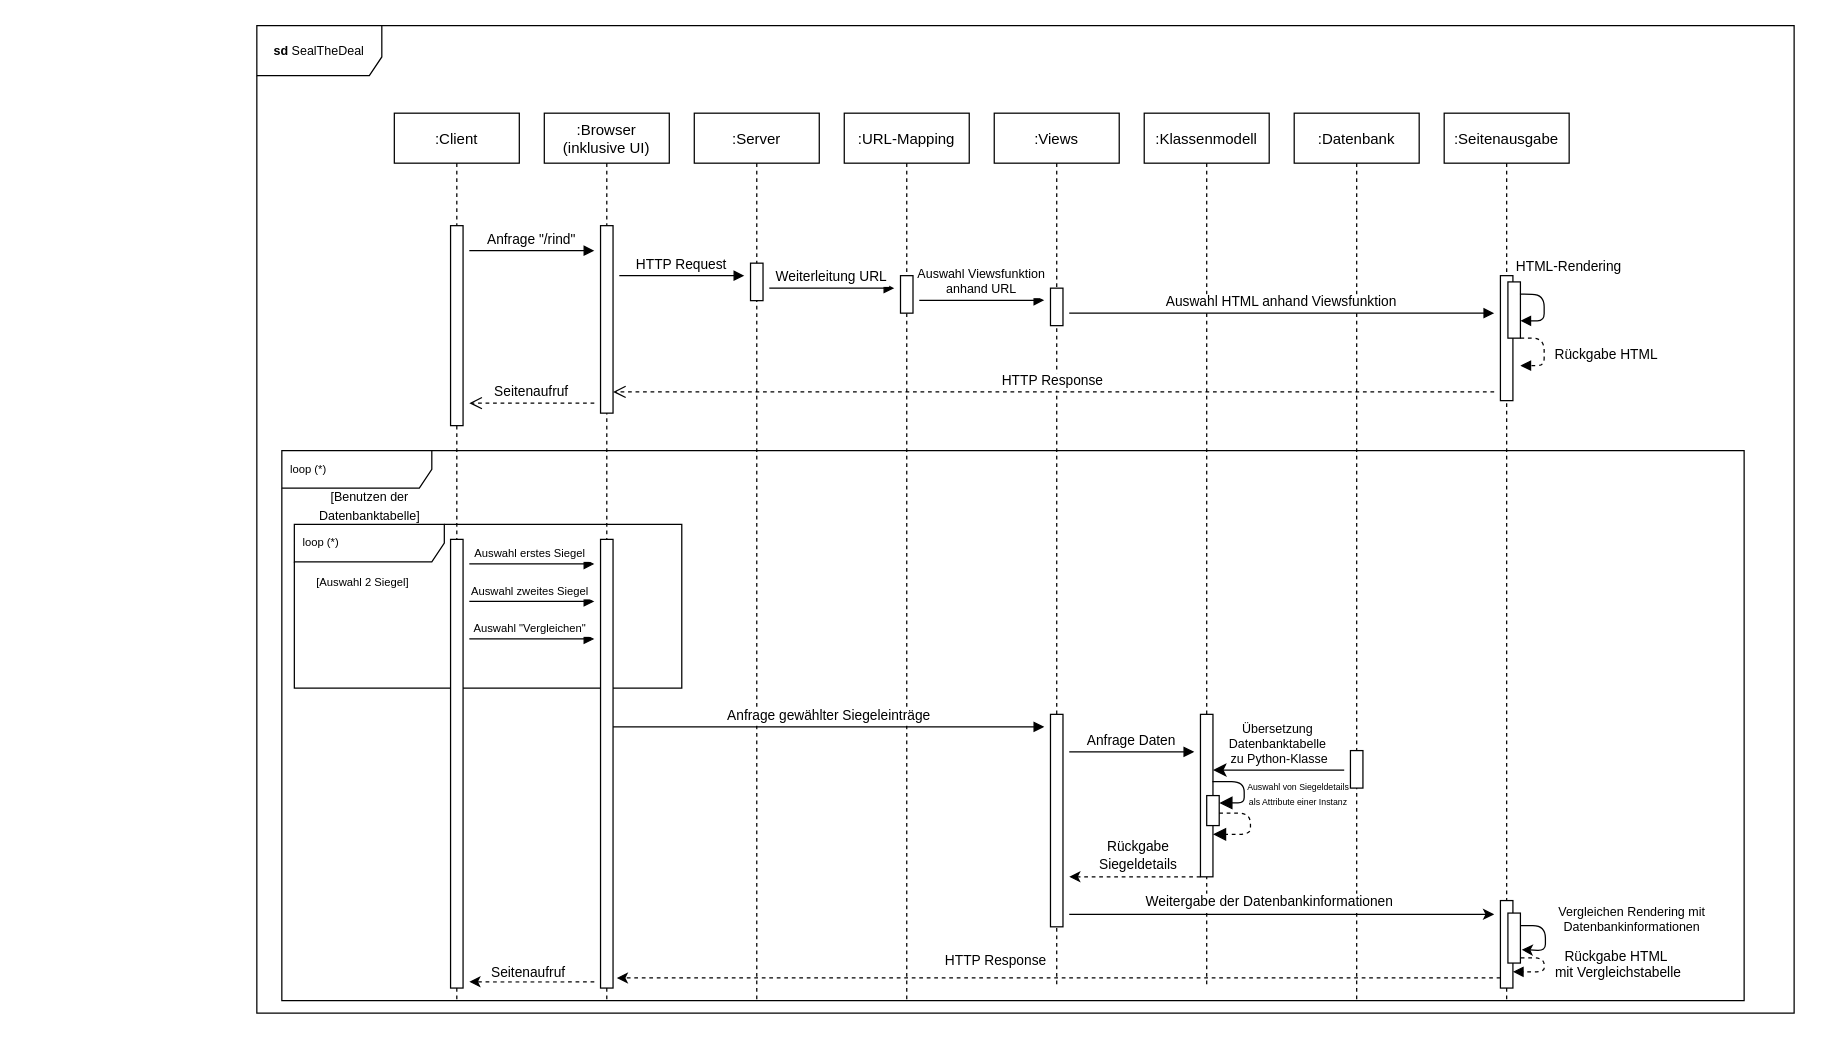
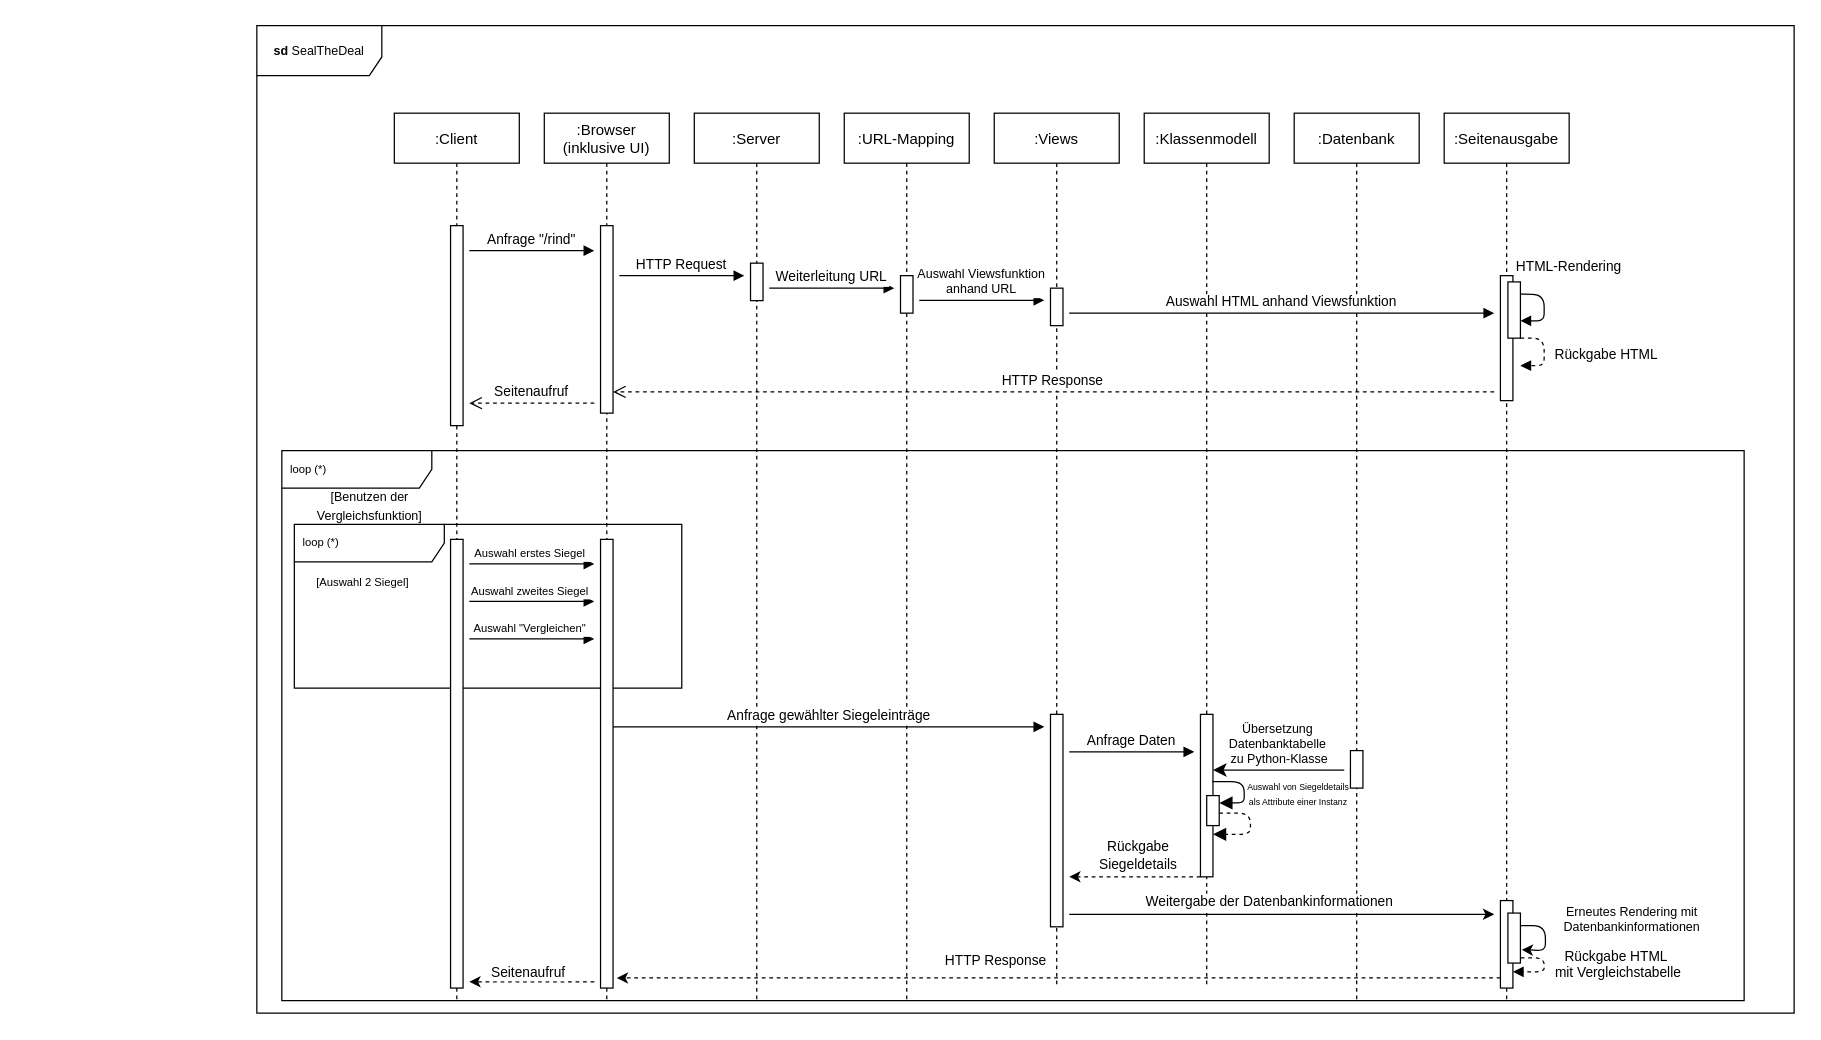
  <mxCell id="0" />
  <mxCell id="1" parent="0" />
  <mxCell id="2" value="&lt;font style=&quot;font-size: 10px&quot;&gt;&lt;b&gt;sd &lt;/b&gt;SealTheDeal&lt;/font&gt;" style="shape=umlFrame;whiteSpace=wrap;html=1;width=100;height=40;" parent="1" vertex="1"><mxGeometry x="205" y="20" width="1230" height="790" as="geometry" /></mxCell>
  <mxCell id="3" value="loop (*)" style="shape=umlFrame;whiteSpace=wrap;html=1;width=120;height=30;boundedLbl=1;verticalAlign=middle;align=left;spacingLeft=5;fontSize=9;" parent="1" vertex="1"><mxGeometry x="235" y="419" width="310" height="131" as="geometry" /></mxCell>
  <mxCell id="4" value="return" style="verticalAlign=bottom;endArrow=open;dashed=1;endSize=8;exitX=0;exitY=0.95;shadow=0;strokeWidth=1;" parent="1" edge="1"><mxGeometry relative="1" as="geometry"><mxPoint x="20" y="322" as="targetPoint" /></mxGeometry></mxCell>
  <mxCell id="5" value="dispatch" style="verticalAlign=bottom;endArrow=block;entryX=0;entryY=0;shadow=0;strokeWidth=1;" parent="1" edge="1"><mxGeometry relative="1" as="geometry"><mxPoint x="20" y="170" as="sourcePoint" /></mxGeometry></mxCell>
  <mxCell id="6" value=":Browser &#10;(inklusive UI)" style="shape=umlLifeline;perimeter=lifelinePerimeter;container=1;collapsible=0;recursiveResize=0;rounded=0;shadow=0;strokeWidth=1;" parent="1" vertex="1"><mxGeometry x="435" y="90" width="100" height="710" as="geometry" /></mxCell>
  <mxCell id="7" value="" style="points=[];perimeter=orthogonalPerimeter;rounded=0;shadow=0;strokeWidth=1;" parent="6" vertex="1"><mxGeometry x="45" y="90" width="10" height="150" as="geometry" /></mxCell>
  <mxCell id="8" value="Auswahl erstes Siegel " style="verticalAlign=bottom;endArrow=block;shadow=0;strokeWidth=1;fontSize=9;" parent="6" edge="1"><mxGeometry relative="1" as="geometry"><mxPoint x="-60" y="360.7" as="sourcePoint" /><mxPoint x="40" y="360.7" as="targetPoint" /></mxGeometry></mxCell>
  <mxCell id="9" value="Auswahl &quot;Vergleichen&quot; " style="verticalAlign=bottom;endArrow=block;shadow=0;strokeWidth=1;fontSize=9;" parent="6" edge="1"><mxGeometry relative="1" as="geometry"><mxPoint x="-60" y="420.7" as="sourcePoint" /><mxPoint x="40" y="420.7" as="targetPoint" /></mxGeometry></mxCell>
  <mxCell id="10" value=":Client" style="shape=umlLifeline;perimeter=lifelinePerimeter;container=1;collapsible=0;recursiveResize=0;rounded=0;shadow=0;strokeWidth=1;" parent="1" vertex="1"><mxGeometry x="315" y="90" width="100" height="710" as="geometry" /></mxCell>
  <mxCell id="11" value="" style="points=[];perimeter=orthogonalPerimeter;rounded=0;shadow=0;strokeWidth=1;" parent="10" vertex="1"><mxGeometry x="45" y="90" width="10" height="160" as="geometry" /></mxCell>
  <mxCell id="12" value=":Datenbank" style="shape=umlLifeline;perimeter=lifelinePerimeter;container=1;collapsible=0;recursiveResize=0;rounded=0;shadow=0;strokeWidth=1;" parent="1" vertex="1"><mxGeometry x="1035" y="90" width="100" height="710" as="geometry" /></mxCell>
  <mxCell id="13" value="" style="points=[];perimeter=orthogonalPerimeter;rounded=0;shadow=0;strokeWidth=1;" parent="12" vertex="1"><mxGeometry x="45" y="510" width="10" height="30" as="geometry" /></mxCell>
  <mxCell id="14" value="Übersetzung &#10;Datenbanktabelle&#10; zu Python-Klasse" style="verticalAlign=bottom;endArrow=classic;endSize=8;shadow=0;strokeWidth=1;fontSize=10;endFill=1;" parent="12" target="22" edge="1"><mxGeometry relative="1" as="geometry"><mxPoint x="-60" y="525.57" as="targetPoint" /><mxPoint x="40.0" y="525.57" as="sourcePoint" /></mxGeometry></mxCell>
  <mxCell id="15" value=":URL-Mapping" style="shape=umlLifeline;perimeter=lifelinePerimeter;container=1;collapsible=0;recursiveResize=0;rounded=0;shadow=0;strokeWidth=1;" parent="1" vertex="1"><mxGeometry x="675" y="90" width="100" height="710" as="geometry" /></mxCell>
  <mxCell id="16" value="" style="points=[];perimeter=orthogonalPerimeter;rounded=0;shadow=0;strokeWidth=1;" parent="15" vertex="1"><mxGeometry x="45" y="130" width="10" height="30" as="geometry" /></mxCell>
  <mxCell id="17" value=":Views" style="shape=umlLifeline;perimeter=lifelinePerimeter;container=1;collapsible=0;recursiveResize=0;rounded=0;shadow=0;strokeWidth=1;" parent="1" vertex="1"><mxGeometry x="795" y="90" width="100" height="700" as="geometry" /></mxCell>
  <mxCell id="18" value="" style="points=[];perimeter=orthogonalPerimeter;rounded=0;shadow=0;strokeWidth=1;" parent="17" vertex="1"><mxGeometry x="45" y="140" width="10" height="30" as="geometry" /></mxCell>
  <mxCell id="19" value="Auswahl Viewsfunktion&#10;anhand URL" style="verticalAlign=bottom;endArrow=block;shadow=0;strokeWidth=1;fontSize=10;" parent="17" edge="1"><mxGeometry relative="1" as="geometry"><mxPoint x="-60" y="149.69" as="sourcePoint" /><mxPoint x="40" y="149.69" as="targetPoint" /></mxGeometry></mxCell>
  <mxCell id="20" value="" style="points=[];perimeter=orthogonalPerimeter;rounded=0;shadow=0;strokeWidth=1;" parent="17" vertex="1"><mxGeometry x="45" y="481" width="10" height="170" as="geometry" /></mxCell>
  <mxCell id="21" value=":Klassenmodell" style="shape=umlLifeline;perimeter=lifelinePerimeter;container=1;collapsible=0;recursiveResize=0;rounded=0;shadow=0;strokeWidth=1;" parent="1" vertex="1"><mxGeometry x="915" y="90" width="100" height="700" as="geometry" /></mxCell>
  <mxCell id="22" value="" style="points=[];perimeter=orthogonalPerimeter;rounded=0;shadow=0;strokeWidth=1;" parent="21" vertex="1"><mxGeometry x="45" y="481" width="10" height="130" as="geometry" /></mxCell>
  <mxCell id="23" value="" style="points=[];perimeter=orthogonalPerimeter;rounded=0;shadow=0;strokeWidth=1;" parent="21" vertex="1"><mxGeometry x="50" y="546" width="10" height="24" as="geometry" /></mxCell>
  <mxCell id="24" value="" style="verticalAlign=bottom;endArrow=block;endSize=8;shadow=0;strokeWidth=1;exitX=0.958;exitY=0.414;exitDx=0;exitDy=0;exitPerimeter=0;edgeStyle=orthogonalEdgeStyle;endFill=1;entryX=1.007;entryY=0.245;entryDx=0;entryDy=0;entryPerimeter=0;" parent="21" source="22" target="23" edge="1"><mxGeometry relative="1" as="geometry"><mxPoint x="66" y="552" as="targetPoint" /><mxPoint x="149.78" y="551.0" as="sourcePoint" /><Array as="points"><mxPoint x="80" y="535" /><mxPoint x="80" y="552" /></Array></mxGeometry></mxCell>
  <mxCell id="25" value="&lt;span style=&quot;font-size: 7px&quot;&gt;Auswahl von Siegeldetails &lt;br&gt;als Attribute einer Instanz&lt;/span&gt;" style="edgeLabel;html=1;align=center;verticalAlign=middle;resizable=0;points=[];fontSize=10;" parent="24" vertex="1" connectable="0"><mxGeometry x="0.046" y="-1" relative="1" as="geometry"><mxPoint x="43" y="1" as="offset" /></mxGeometry></mxCell>
  <mxCell id="26" value=":Seitenausgabe" style="shape=umlLifeline;perimeter=lifelinePerimeter;container=1;collapsible=0;recursiveResize=0;rounded=0;shadow=0;strokeWidth=1;" parent="1" vertex="1"><mxGeometry x="1155" y="90" width="100" height="710" as="geometry" /></mxCell>
  <mxCell id="27" value="" style="points=[];perimeter=orthogonalPerimeter;rounded=0;shadow=0;strokeWidth=1;" parent="26" vertex="1"><mxGeometry x="45" y="130" width="10" height="100" as="geometry" /></mxCell>
  <mxCell id="28" value="" style="points=[];perimeter=orthogonalPerimeter;rounded=0;shadow=0;strokeWidth=1;" parent="26" vertex="1"><mxGeometry x="51" y="135" width="10" height="45" as="geometry" /></mxCell>
  <mxCell id="29" value="HTML-Rendering" style="verticalAlign=bottom;endArrow=block;shadow=0;strokeWidth=1;entryX=1;entryY=0.692;entryDx=0;entryDy=0;entryPerimeter=0;edgeStyle=orthogonalEdgeStyle;exitX=0.963;exitY=0.219;exitDx=0;exitDy=0;exitPerimeter=0;" parent="26" source="28" target="28" edge="1"><mxGeometry x="-0.32" y="24" relative="1" as="geometry"><mxPoint x="66" y="135" as="sourcePoint" /><mxPoint x="160" y="140" as="targetPoint" /><Array as="points"><mxPoint x="80" y="145" /><mxPoint x="80" y="166" /></Array><mxPoint x="-4" y="-14" as="offset" /></mxGeometry></mxCell>
  <mxCell id="30" value="HTTP Response" style="verticalAlign=bottom;endArrow=open;dashed=1;endSize=8;shadow=0;strokeWidth=1;" parent="26" edge="1"><mxGeometry relative="1" as="geometry"><mxPoint x="-665.0" y="223" as="targetPoint" /><mxPoint x="40" y="223" as="sourcePoint" /></mxGeometry></mxCell>
  <mxCell id="31" value="Rückgabe HTML" style="verticalAlign=bottom;endArrow=block;shadow=0;strokeWidth=1;edgeStyle=orthogonalEdgeStyle;exitX=0.963;exitY=0.219;exitDx=0;exitDy=0;exitPerimeter=0;dashed=1;" parent="26" edge="1"><mxGeometry x="0.367" y="-50" relative="1" as="geometry"><mxPoint x="61.0" y="179.995" as="sourcePoint" /><mxPoint x="61" y="202" as="targetPoint" /><Array as="points"><mxPoint x="80" y="180" /><mxPoint x="80" y="202" /></Array><mxPoint x="50" y="50" as="offset" /></mxGeometry></mxCell>
  <mxCell id="32" value="" style="points=[];perimeter=orthogonalPerimeter;rounded=0;shadow=0;strokeWidth=1;" parent="26" vertex="1"><mxGeometry x="45" y="630" width="10" height="70" as="geometry" /></mxCell>
  <mxCell id="33" value="" style="points=[];perimeter=orthogonalPerimeter;rounded=0;shadow=0;strokeWidth=1;" parent="26" vertex="1"><mxGeometry x="51" y="640" width="10" height="40" as="geometry" /></mxCell>
  <mxCell id="34" value="Rückgabe HTML&#10; mit Vergleichstabelle" style="verticalAlign=bottom;endArrow=block;shadow=0;strokeWidth=1;edgeStyle=orthogonalEdgeStyle;dashed=1;exitX=1.026;exitY=0.894;exitDx=0;exitDy=0;exitPerimeter=0;" parent="26" source="33" edge="1"><mxGeometry x="0.152" y="61" relative="1" as="geometry"><mxPoint x="63" y="670" as="sourcePoint" /><mxPoint x="55" y="687" as="targetPoint" /><Array as="points"><mxPoint x="80" y="676" /><mxPoint x="80" y="687" /></Array><mxPoint x="60" y="-51" as="offset" /></mxGeometry></mxCell>
  <mxCell id="35" style="edgeStyle=orthogonalEdgeStyle;html=1;entryX=1.106;entryY=0.732;entryDx=0;entryDy=0;entryPerimeter=0;fontSize=10;" parent="26" source="33" target="33" edge="1"><mxGeometry relative="1" as="geometry"><Array as="points"><mxPoint x="61" y="657" /></Array></mxGeometry></mxCell>
  <mxCell id="36" value="Anfrage &quot;/rind&quot;" style="verticalAlign=bottom;endArrow=block;shadow=0;strokeWidth=1;" parent="1" edge="1"><mxGeometry relative="1" as="geometry"><mxPoint x="375" y="200" as="sourcePoint" /><mxPoint x="475" y="200" as="targetPoint" /></mxGeometry></mxCell>
  <mxCell id="37" value=":Server" style="shape=umlLifeline;perimeter=lifelinePerimeter;container=1;collapsible=0;recursiveResize=0;rounded=0;shadow=0;strokeWidth=1;" parent="1" vertex="1"><mxGeometry x="555" y="90" width="100" height="710" as="geometry" /></mxCell>
  <mxCell id="38" value="" style="points=[];perimeter=orthogonalPerimeter;rounded=0;shadow=0;strokeWidth=1;" parent="37" vertex="1"><mxGeometry x="45" y="120" width="10" height="30" as="geometry" /></mxCell>
  <mxCell id="39" value="Anfrage gewählter Siegeleinträge" style="verticalAlign=bottom;endArrow=block;shadow=0;strokeWidth=1;" parent="37" edge="1"><mxGeometry relative="1" as="geometry"><mxPoint x="-65" y="491" as="sourcePoint" /><mxPoint x="280" y="491" as="targetPoint" /></mxGeometry></mxCell>
  <mxCell id="40" value="HTTP Request" style="verticalAlign=bottom;endArrow=block;shadow=0;strokeWidth=1;" parent="1" edge="1"><mxGeometry relative="1" as="geometry"><mxPoint x="495" y="220" as="sourcePoint" /><mxPoint x="595" y="220" as="targetPoint" /></mxGeometry></mxCell>
  <mxCell id="41" value="Seitenaufruf" style="verticalAlign=bottom;endArrow=open;dashed=1;endSize=8;shadow=0;strokeWidth=1;" parent="1" edge="1"><mxGeometry relative="1" as="geometry"><mxPoint x="375" y="322" as="targetPoint" /><mxPoint x="475" y="322" as="sourcePoint" /></mxGeometry></mxCell>
  <mxCell id="42" value="Weiterleitung URL" style="verticalAlign=bottom;endArrow=block;shadow=0;strokeWidth=1;" parent="1" edge="1"><mxGeometry relative="1" as="geometry"><mxPoint x="615" y="230" as="sourcePoint" /><mxPoint x="715" y="230" as="targetPoint" /></mxGeometry></mxCell>
  <mxCell id="43" value="Auswahl HTML anhand Viewsfunktion" style="verticalAlign=bottom;endArrow=block;shadow=0;strokeWidth=1;" parent="1" edge="1"><mxGeometry relative="1" as="geometry"><mxPoint x="855" y="250" as="sourcePoint" /><mxPoint x="1195" y="250" as="targetPoint" /></mxGeometry></mxCell>
  <mxCell id="44" value="Auswahl zweites Siegel " style="verticalAlign=bottom;endArrow=block;shadow=0;strokeWidth=1;fontSize=9;" parent="1" edge="1"><mxGeometry relative="1" as="geometry"><mxPoint x="375" y="480.7" as="sourcePoint" /><mxPoint x="475" y="480.7" as="targetPoint" /></mxGeometry></mxCell>
  <mxCell id="45" value="[Auswahl 2 Siegel]" style="text;html=1;strokeColor=none;fillColor=none;align=center;verticalAlign=middle;whiteSpace=wrap;rounded=0;fontSize=9;" parent="1" vertex="1"><mxGeometry x="245" y="451" width="90" height="30" as="geometry" /></mxCell>
  <mxCell id="46" value="" style="points=[];perimeter=orthogonalPerimeter;rounded=0;shadow=0;strokeWidth=1;" parent="1" vertex="1"><mxGeometry x="360" y="431" width="10" height="359" as="geometry" /></mxCell>
  <mxCell id="47" value="" style="points=[];perimeter=orthogonalPerimeter;rounded=0;shadow=0;strokeWidth=1;" parent="1" vertex="1"><mxGeometry x="480" y="431" width="10" height="359" as="geometry" /></mxCell>
  <mxCell id="48" value="Anfrage Daten" style="verticalAlign=bottom;endArrow=block;shadow=0;strokeWidth=1;" parent="1" edge="1"><mxGeometry relative="1" as="geometry"><mxPoint x="855" y="601" as="sourcePoint" /><mxPoint x="955" y="601" as="targetPoint" /></mxGeometry></mxCell>
  <mxCell id="49" style="edgeStyle=none;html=1;dashed=1;" parent="1" source="22" edge="1"><mxGeometry relative="1" as="geometry"><mxPoint x="855" y="701" as="targetPoint" /></mxGeometry></mxCell>
  <mxCell id="50" value="Rückgabe &lt;br&gt;Siegeldetails" style="edgeLabel;html=1;align=center;verticalAlign=middle;resizable=0;points=[];" parent="49" vertex="1" connectable="0"><mxGeometry x="0.146" relative="1" as="geometry"><mxPoint x="9" y="-18" as="offset" /></mxGeometry></mxCell>
  <mxCell id="51" value="" style="edgeStyle=none;html=1;exitX=1.5;exitY=0.941;exitDx=0;exitDy=0;exitPerimeter=0;" parent="1" source="20" edge="1"><mxGeometry relative="1" as="geometry"><mxPoint x="1195" y="731" as="targetPoint" /></mxGeometry></mxCell>
  <mxCell id="52" value="Weitergabe der Datenbankinformationen" style="edgeLabel;html=1;align=center;verticalAlign=middle;resizable=0;points=[];" parent="51" vertex="1" connectable="0"><mxGeometry x="-0.106" relative="1" as="geometry"><mxPoint x="8" y="-10" as="offset" /></mxGeometry></mxCell>
  <mxCell id="53" value="loop (*)" style="shape=umlFrame;whiteSpace=wrap;html=1;width=120;height=30;boundedLbl=1;verticalAlign=middle;align=left;spacingLeft=5;fontSize=9;" parent="1" vertex="1"><mxGeometry x="225" y="360" width="1170" height="440" as="geometry" /></mxCell>
  <mxCell id="54" style="edgeStyle=none;html=1;entryX=1.3;entryY=0.93;entryDx=0;entryDy=0;entryPerimeter=0;dashed=1;" parent="1" edge="1"><mxGeometry relative="1" as="geometry"><mxPoint x="1200" y="781.9" as="sourcePoint" /><mxPoint x="493" y="781.9" as="targetPoint" /></mxGeometry></mxCell>
  <mxCell id="55" value="HTTP Response" style="edgeLabel;html=1;align=center;verticalAlign=middle;resizable=0;points=[];" parent="54" vertex="1" connectable="0"><mxGeometry x="0.14" y="-1" relative="1" as="geometry"><mxPoint x="-2" y="-13" as="offset" /></mxGeometry></mxCell>
  <mxCell id="56" style="edgeStyle=none;html=1;dashed=1;" parent="1" edge="1"><mxGeometry relative="1" as="geometry"><mxPoint x="475" y="785" as="sourcePoint" /><mxPoint x="375" y="785" as="targetPoint" /></mxGeometry></mxCell>
  <mxCell id="57" value="Seitenaufruf" style="edgeLabel;html=1;align=center;verticalAlign=middle;resizable=0;points=[];" parent="56" vertex="1" connectable="0"><mxGeometry x="0.078" y="-1" relative="1" as="geometry"><mxPoint y="-7" as="offset" /></mxGeometry></mxCell>
- <mxCell id="58" value="&lt;font style=&quot;font-size: 10px&quot;&gt;[Benutzen der &lt;br&gt;Datenbanktabelle]&lt;/font&gt;" style="text;html=1;align=center;verticalAlign=middle;resizable=0;points=[];autosize=1;strokeColor=none;fillColor=none;" parent="1" vertex="1"><mxGeometry x="245" y="384" width="100" height="40" as="geometry" /></mxCell>
- <mxCell id="59" value="Vergleichen Rendering mit &lt;br&gt;Datenbankinformationen" style="text;html=1;align=center;verticalAlign=middle;resizable=0;points=[];autosize=1;strokeColor=none;fillColor=none;fontSize=10;" parent="1" vertex="1"><mxGeometry x="1245" y="720" width="120" height="30" as="geometry" /></mxCell>
+ <mxCell id="58" value="&lt;font style=&quot;font-size: 10px&quot;&gt;[Benutzen der &lt;br&gt;Vergleichsfunktion]&lt;/font&gt;" style="text;html=1;align=center;verticalAlign=middle;resizable=0;points=[];autosize=1;strokeColor=none;fillColor=none;" parent="1" vertex="1"><mxGeometry x="245" y="384" width="100" height="40" as="geometry" /></mxCell>
+ <mxCell id="59" value="Erneutes Rendering mit &lt;br&gt;Datenbankinformationen" style="text;html=1;align=center;verticalAlign=middle;resizable=0;points=[];autosize=1;strokeColor=none;fillColor=none;fontSize=10;" parent="1" vertex="1"><mxGeometry x="1245" y="720" width="120" height="30" as="geometry" /></mxCell>
  <mxCell id="60" value="" style="verticalAlign=bottom;endArrow=block;endSize=8;shadow=0;strokeWidth=1;exitX=0.958;exitY=0.414;exitDx=0;exitDy=0;exitPerimeter=0;edgeStyle=orthogonalEdgeStyle;endFill=1;dashed=1;" parent="1" target="22" edge="1"><mxGeometry relative="1" as="geometry"><mxPoint x="980.49" y="667.09" as="targetPoint" /><mxPoint x="975" y="650.03" as="sourcePoint" /><Array as="points"><mxPoint x="1000" y="650" /><mxPoint x="1000" y="667" /></Array></mxGeometry></mxCell>
